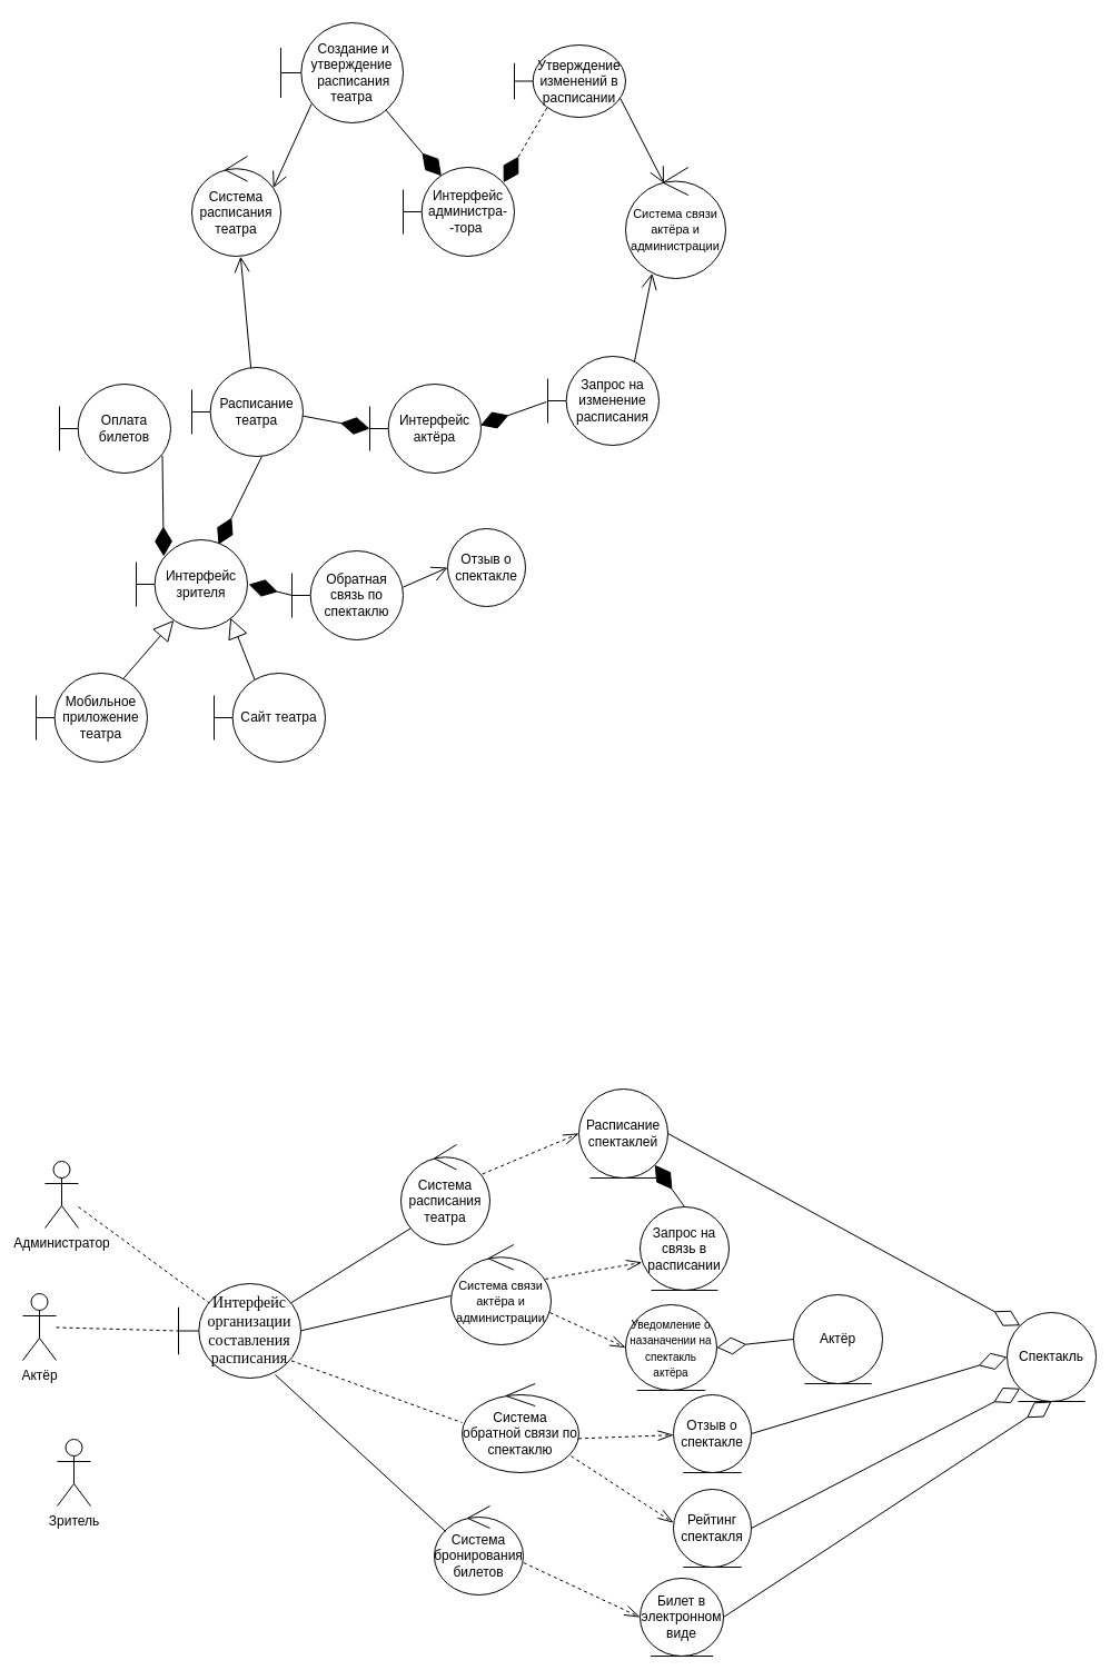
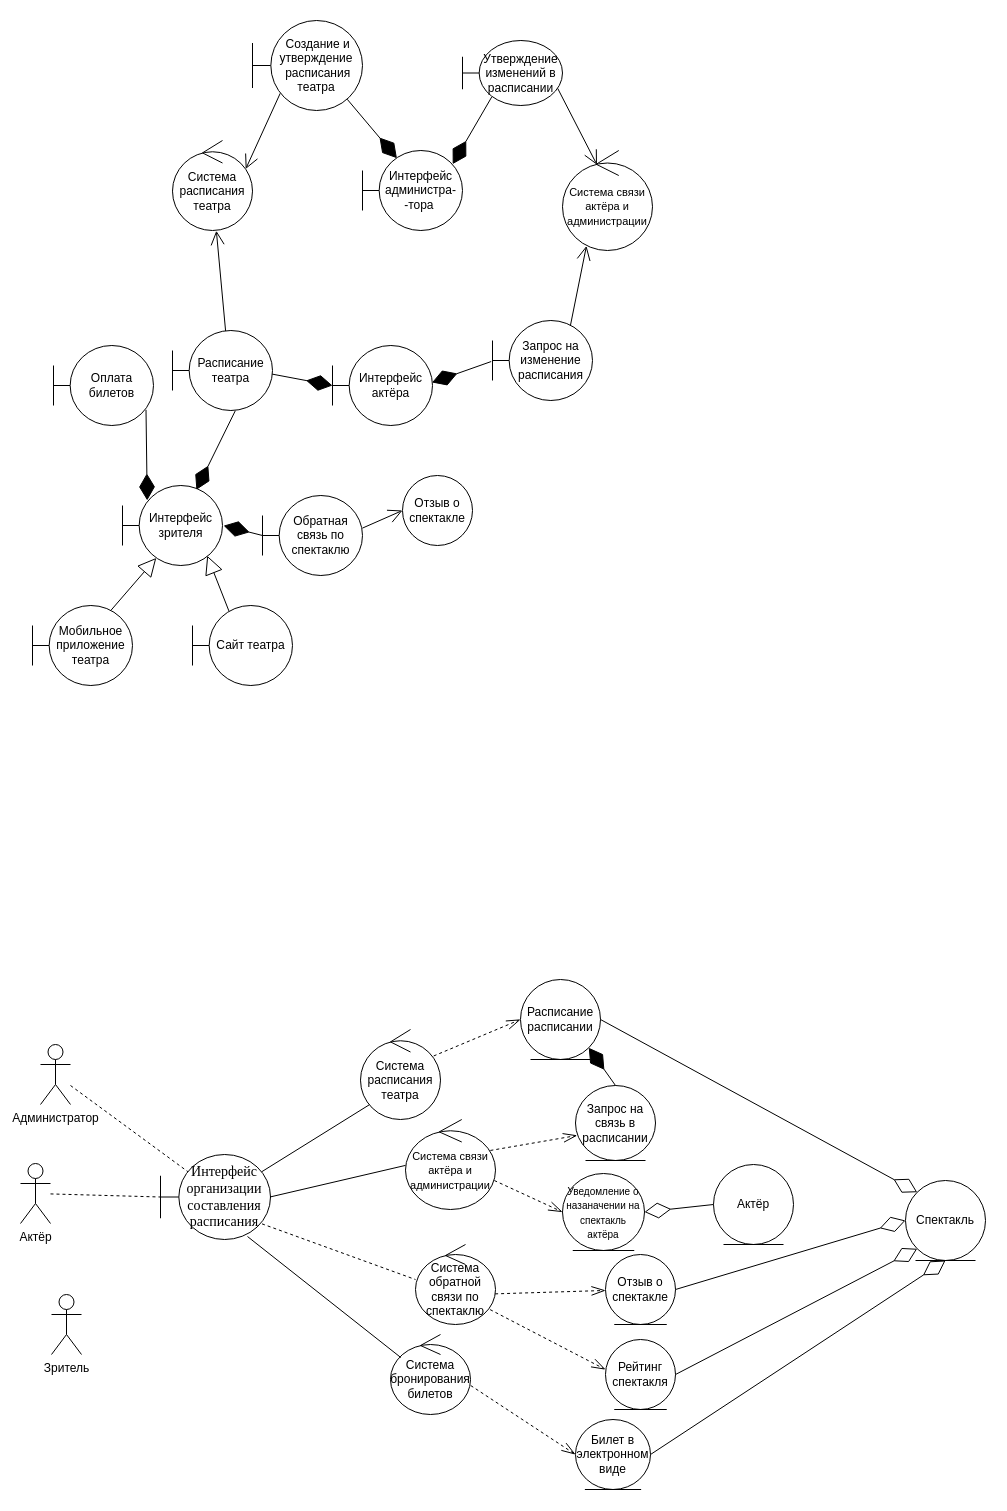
  <mxCell id="0" />
  <mxCell id="1" parent="0" />
  <mxCell id="2" value="Интерфейс зрителя" style="shape=umlBoundary;whiteSpace=wrap;html=1;" parent="1" vertex="1"><mxGeometry x="122" y="485" width="100" height="80" as="geometry" /></mxCell>
  <mxCell id="3" value="Интерфейс админис&lt;span style=&quot;background-color: transparent; color: light-dark(rgb(0, 0, 0), rgb(255, 255, 255));&quot;&gt;тра-&lt;/span&gt;&lt;div&gt;&lt;span style=&quot;background-color: transparent; color: light-dark(rgb(0, 0, 0), rgb(255, 255, 255));&quot;&gt;-тора&amp;nbsp;&lt;/span&gt;&lt;/div&gt;" style="shape=umlBoundary;whiteSpace=wrap;html=1;" parent="1" vertex="1"><mxGeometry x="362" y="150" width="100" height="80" as="geometry" /></mxCell>
  <mxCell id="4" value="Мобильное приложение&lt;div&gt;театра&lt;/div&gt;" style="shape=umlBoundary;whiteSpace=wrap;html=1;" parent="1" vertex="1"><mxGeometry x="32" y="605" width="100" height="80" as="geometry" /></mxCell>
  <mxCell id="5" value="Сайт театра" style="shape=umlBoundary;whiteSpace=wrap;html=1;" parent="1" vertex="1"><mxGeometry x="192" y="605" width="100" height="80" as="geometry" /></mxCell>
  <mxCell id="6" value="" style="endArrow=block;endSize=16;endFill=0;html=1;rounded=0;exitX=0.784;exitY=0.061;exitDx=0;exitDy=0;exitPerimeter=0;entryX=0.338;entryY=0.905;entryDx=0;entryDy=0;entryPerimeter=0;" parent="1" source="4" target="2" edge="1"><mxGeometry width="160" relative="1" as="geometry"><mxPoint x="92" y="465" as="sourcePoint" /><mxPoint x="252" y="465" as="targetPoint" /></mxGeometry></mxCell>
  <mxCell id="7" value="" style="endArrow=block;endSize=16;endFill=0;html=1;rounded=0;exitX=0.364;exitY=0.068;exitDx=0;exitDy=0;exitPerimeter=0;entryX=0.847;entryY=0.878;entryDx=0;entryDy=0;entryPerimeter=0;" parent="1" source="5" target="2" edge="1"><mxGeometry width="160" relative="1" as="geometry"><mxPoint x="130" y="630" as="sourcePoint" /><mxPoint x="167" y="566" as="targetPoint" /></mxGeometry></mxCell>
  <mxCell id="8" value="Обратная связь по спектаклю" style="shape=umlBoundary;whiteSpace=wrap;html=1;" parent="1" vertex="1"><mxGeometry x="262" y="495" width="100" height="80" as="geometry" /></mxCell>
  <mxCell id="9" value="Отзыв о спектакле" style="ellipse;whiteSpace=wrap;html=1;" parent="1" vertex="1"><mxGeometry x="402" y="475" width="70" height="70" as="geometry" /></mxCell>
  <mxCell id="10" value="" style="endArrow=diamondThin;endFill=1;endSize=24;html=1;rounded=0;exitX=0;exitY=0.5;exitDx=0;exitDy=0;exitPerimeter=0;entryX=1.011;entryY=0.502;entryDx=0;entryDy=0;entryPerimeter=0;" parent="1" source="8" target="2" edge="1"><mxGeometry width="160" relative="1" as="geometry"><mxPoint x="195" y="400" as="sourcePoint" /><mxPoint x="222" y="515" as="targetPoint" /></mxGeometry></mxCell>
  <mxCell id="11" value="" style="endArrow=open;endFill=1;endSize=12;html=1;rounded=0;entryX=0;entryY=0.5;entryDx=0;entryDy=0;exitX=0.999;exitY=0.408;exitDx=0;exitDy=0;exitPerimeter=0;" parent="1" source="8" target="9" edge="1"><mxGeometry width="160" relative="1" as="geometry"><mxPoint x="22" y="365" as="sourcePoint" /><mxPoint x="182" y="365" as="targetPoint" /></mxGeometry></mxCell>
  <mxCell id="12" value="Расписание театра" style="shape=umlBoundary;whiteSpace=wrap;html=1;" parent="1" vertex="1"><mxGeometry x="172" y="330" width="100" height="80" as="geometry" /></mxCell>
  <mxCell id="13" value="" style="endArrow=diamondThin;endFill=1;endSize=24;html=1;rounded=0;exitX=0.628;exitY=1.003;exitDx=0;exitDy=0;exitPerimeter=0;entryX=0.739;entryY=0.054;entryDx=0;entryDy=0;entryPerimeter=0;" parent="1" source="12" target="2" edge="1"><mxGeometry width="160" relative="1" as="geometry"><mxPoint x="456" y="511" as="sourcePoint" /><mxPoint x="170" y="485" as="targetPoint" /></mxGeometry></mxCell>
  <mxCell id="14" value="Система расписания театра" style="ellipse;shape=umlControl;whiteSpace=wrap;html=1;" parent="1" vertex="1"><mxGeometry x="172" y="140" width="80" height="90" as="geometry" /></mxCell>
  <mxCell id="15" value="" style="endArrow=open;endFill=1;endSize=12;html=1;rounded=0;entryX=0.548;entryY=1.003;entryDx=0;entryDy=0;entryPerimeter=0;exitX=0.531;exitY=0.006;exitDx=0;exitDy=0;exitPerimeter=0;" parent="1" source="12" target="14" edge="1"><mxGeometry width="160" relative="1" as="geometry"><mxPoint x="205" y="320" as="sourcePoint" /><mxPoint x="242" y="190" as="targetPoint" /></mxGeometry></mxCell>
  <mxCell id="16" value="&amp;nbsp;Создание и утверждение&lt;div&gt;&lt;span style=&quot;background-color: transparent; color: light-dark(rgb(0, 0, 0), rgb(255, 255, 255));&quot;&gt;&amp;nbsp;расписания театра&lt;/span&gt;&lt;/div&gt;" style="shape=umlBoundary;whiteSpace=wrap;html=1;" parent="1" vertex="1"><mxGeometry x="252" y="20" width="110" height="90" as="geometry" /></mxCell>
  <mxCell id="17" value="" style="endArrow=diamondThin;endFill=1;endSize=24;html=1;rounded=0;exitX=0.861;exitY=0.875;exitDx=0;exitDy=0;exitPerimeter=0;entryX=0.344;entryY=0.096;entryDx=0;entryDy=0;entryPerimeter=0;" parent="1" source="16" target="3" edge="1"><mxGeometry width="160" relative="1" as="geometry"><mxPoint x="252" y="370" as="sourcePoint" /><mxPoint x="346" y="200" as="targetPoint" /></mxGeometry></mxCell>
  <mxCell id="18" value="" style="endArrow=open;endFill=1;endSize=12;html=1;rounded=0;entryX=0.915;entryY=0.317;entryDx=0;entryDy=0;entryPerimeter=0;exitX=0.252;exitY=0.809;exitDx=0;exitDy=0;exitPerimeter=0;" parent="1" source="16" target="14" edge="1"><mxGeometry width="160" relative="1" as="geometry"><mxPoint x="302" y="460" as="sourcePoint" /><mxPoint x="462" y="460" as="targetPoint" /></mxGeometry></mxCell>
  <mxCell id="19" value="Интерфейс актёра" style="shape=umlBoundary;whiteSpace=wrap;html=1;" parent="1" vertex="1"><mxGeometry x="332" y="345" width="100" height="80" as="geometry" /></mxCell>
  <mxCell id="20" value="Утверждение изменений в расписании" style="shape=umlBoundary;whiteSpace=wrap;html=1;" parent="1" vertex="1"><mxGeometry x="462" y="40" width="100" height="65" as="geometry" /></mxCell>
  <mxCell id="21" value="&lt;font style=&quot;font-size: 11px;&quot;&gt;Система связи актёра и администрации&lt;/font&gt;" style="ellipse;shape=umlControl;whiteSpace=wrap;html=1;" parent="1" vertex="1"><mxGeometry x="562" y="150" width="90" height="100" as="geometry" /></mxCell>
- <mxCell id="22" value="" style="endArrow=diamondThin;endFill=1;endSize=24;html=1;rounded=0;exitX=0.292;exitY=0.87;exitDx=0;exitDy=0;exitPerimeter=0;entryX=0.902;entryY=0.17;entryDx=0;entryDy=0;entryPerimeter=0;dashed=1;" parent="1" source="20" target="3" edge="1"><mxGeometry width="160" relative="1" as="geometry"><mxPoint x="348" y="120" as="sourcePoint" /><mxPoint x="379" y="221" as="targetPoint" /></mxGeometry></mxCell>
+ <mxCell id="22" value="" style="endArrow=diamondThin;endFill=1;endSize=24;html=1;rounded=0;exitX=0.292;exitY=0.87;exitDx=0;exitDy=0;exitPerimeter=0;entryX=0.902;entryY=0.17;entryDx=0;entryDy=0;entryPerimeter=0;" parent="1" source="20" target="3" edge="1"><mxGeometry width="160" relative="1" as="geometry"><mxPoint x="348" y="120" as="sourcePoint" /><mxPoint x="379" y="221" as="targetPoint" /></mxGeometry></mxCell>
  <mxCell id="23" value="" style="endArrow=open;endFill=1;endSize=12;html=1;rounded=0;entryX=0.383;entryY=0.143;entryDx=0;entryDy=0;entryPerimeter=0;exitX=0.952;exitY=0.737;exitDx=0;exitDy=0;exitPerimeter=0;" parent="1" source="20" target="21" edge="1"><mxGeometry width="160" relative="1" as="geometry"><mxPoint x="482" y="170" as="sourcePoint" /><mxPoint x="492" y="240" as="targetPoint" /></mxGeometry></mxCell>
  <mxCell id="24" value="Запрос на изменение расписания" style="shape=umlBoundary;whiteSpace=wrap;html=1;" parent="1" vertex="1"><mxGeometry x="492" y="320" width="100" height="80" as="geometry" /></mxCell>
  <mxCell id="25" value="" style="endArrow=diamondThin;endFill=1;endSize=24;html=1;rounded=0;exitX=-0.013;exitY=0.513;exitDx=0;exitDy=0;exitPerimeter=0;entryX=0.995;entryY=0.462;entryDx=0;entryDy=0;entryPerimeter=0;" parent="1" source="24" target="19" edge="1"><mxGeometry width="160" relative="1" as="geometry"><mxPoint x="451" y="350" as="sourcePoint" /><mxPoint x="381" y="450" as="targetPoint" /></mxGeometry></mxCell>
  <mxCell id="26" value="" style="endArrow=diamondThin;endFill=1;endSize=24;html=1;rounded=0;exitX=0.996;exitY=0.545;exitDx=0;exitDy=0;exitPerimeter=0;entryX=0;entryY=0.5;entryDx=0;entryDy=0;entryPerimeter=0;" parent="1" source="12" target="19" edge="1"><mxGeometry width="160" relative="1" as="geometry"><mxPoint x="491" y="339" as="sourcePoint" /><mxPoint x="440" y="394" as="targetPoint" /></mxGeometry></mxCell>
  <mxCell id="27" value="" style="endArrow=open;endFill=1;endSize=12;html=1;rounded=0;entryX=0.266;entryY=0.954;entryDx=0;entryDy=0;entryPerimeter=0;exitX=0.779;exitY=0.064;exitDx=0;exitDy=0;exitPerimeter=0;" parent="1" source="24" target="21" edge="1"><mxGeometry width="160" relative="1" as="geometry"><mxPoint x="234" y="346" as="sourcePoint" /><mxPoint x="181" y="235" as="targetPoint" /></mxGeometry></mxCell>
  <mxCell id="28" value="Оплата билетов" style="shape=umlBoundary;whiteSpace=wrap;html=1;" parent="1" vertex="1"><mxGeometry x="53" y="345" width="100" height="80" as="geometry" /></mxCell>
  <mxCell id="29" value="" style="endArrow=diamondThin;endFill=1;endSize=24;html=1;rounded=0;exitX=0.925;exitY=0.804;exitDx=0;exitDy=0;exitPerimeter=0;entryX=0.247;entryY=0.186;entryDx=0;entryDy=0;entryPerimeter=0;" parent="1" source="28" target="2" edge="1"><mxGeometry width="160" relative="1" as="geometry"><mxPoint x="162" y="365" as="sourcePoint" /><mxPoint x="322" y="365" as="targetPoint" /></mxGeometry></mxCell>
  <mxCell id="30" value="Администратор" style="shape=umlActor;verticalLabelPosition=bottom;verticalAlign=top;html=1;" parent="1" vertex="1"><mxGeometry x="40" y="1044" width="30" height="60" as="geometry" /></mxCell>
  <mxCell id="31" value="Актёр" style="shape=umlActor;verticalLabelPosition=bottom;verticalAlign=top;html=1;" parent="1" vertex="1"><mxGeometry x="20" y="1163" width="30" height="60" as="geometry" /></mxCell>
  <mxCell id="32" value="Зритель" style="shape=umlActor;verticalLabelPosition=bottom;verticalAlign=top;html=1;" parent="1" vertex="1"><mxGeometry x="51" y="1294" width="30" height="60" as="geometry" /></mxCell>
  <mxCell id="33" value="&lt;div&gt;&lt;span style=&quot;font-family: &amp;quot;Times New Roman&amp;quot;, serif;&quot;&gt;&lt;font style=&quot;font-size: 14px;&quot;&gt;Интерфейс&lt;/font&gt;&lt;/span&gt;&lt;/div&gt;&lt;span style=&quot;font-family: &amp;quot;Times New Roman&amp;quot;, serif;&quot;&gt;&lt;font style=&quot;font-size: 14px;&quot;&gt;организации составления расписания&lt;/font&gt;&lt;br&gt;&lt;/span&gt;" style="shape=umlBoundary;whiteSpace=wrap;html=1;" parent="1" vertex="1"><mxGeometry x="160" y="1154" width="110" height="85" as="geometry" /></mxCell>
  <mxCell id="34" value="" style="endArrow=none;dashed=1;endFill=0;endSize=12;html=1;rounded=0;startFill=0;entryX=0.25;entryY=0.203;entryDx=0;entryDy=0;entryPerimeter=0;" parent="1" source="30" target="33" edge="1"><mxGeometry width="160" relative="1" as="geometry"><mxPoint x="230" y="1234" as="sourcePoint" /><mxPoint x="190" y="1174" as="targetPoint" /></mxGeometry></mxCell>
  <mxCell id="35" value="" style="endArrow=none;dashed=1;endFill=0;endSize=12;html=1;rounded=0;startFill=0;entryX=-0.001;entryY=0.5;entryDx=0;entryDy=0;entryPerimeter=0;" parent="1" source="31" target="33" edge="1"><mxGeometry width="160" relative="1" as="geometry"><mxPoint x="80" y="1095" as="sourcePoint" /><mxPoint x="198" y="1182" as="targetPoint" /></mxGeometry></mxCell>
  <mxCell id="36" value="Система расписания театра" style="ellipse;shape=umlControl;whiteSpace=wrap;html=1;" parent="1" vertex="1"><mxGeometry x="360" y="1029" width="80" height="90" as="geometry" /></mxCell>
  <mxCell id="37" value="&lt;font style=&quot;font-size: 11px;&quot;&gt;Система связи актёра и администрации&lt;/font&gt;" style="ellipse;shape=umlControl;whiteSpace=wrap;html=1;" parent="1" vertex="1"><mxGeometry x="405" y="1119" width="90" height="90" as="geometry" /></mxCell>
  <mxCell id="38" value="" style="endArrow=none;endFill=1;endSize=12;html=1;rounded=0;startFill=0;entryX=0.111;entryY=0.836;entryDx=0;entryDy=0;entryPerimeter=0;exitX=0.919;exitY=0.204;exitDx=0;exitDy=0;exitPerimeter=0;" parent="1" source="33" target="36" edge="1"><mxGeometry width="160" relative="1" as="geometry"><mxPoint x="200" y="1229" as="sourcePoint" /><mxPoint x="360" y="1229" as="targetPoint" /></mxGeometry></mxCell>
  <mxCell id="39" value="" style="endArrow=none;endFill=1;endSize=12;html=1;rounded=0;startFill=0;entryX=0;entryY=0.51;entryDx=0;entryDy=0;entryPerimeter=0;exitX=0.995;exitY=0.5;exitDx=0;exitDy=0;exitPerimeter=0;" parent="1" source="33" target="37" edge="1"><mxGeometry width="160" relative="1" as="geometry"><mxPoint x="271" y="1182" as="sourcePoint" /><mxPoint x="379" y="1114" as="targetPoint" /></mxGeometry></mxCell>
- <mxCell id="40" value="Система обратной связи по спектаклю" style="ellipse;shape=umlControl;whiteSpace=wrap;html=1;" parent="1" vertex="1"><mxGeometry x="415" y="1244" width="105" height="80" as="geometry" /></mxCell>
+ <mxCell id="40" value="Система обратной связи по спектаклю" style="ellipse;shape=umlControl;whiteSpace=wrap;html=1;" parent="1" vertex="1"><mxGeometry x="415" y="1244" width="80" height="80" as="geometry" /></mxCell>
  <mxCell id="41" value="" style="endArrow=openThin;dashed=1;endFill=0;endSize=12;html=1;rounded=0;exitX=0.995;exitY=0.617;exitDx=0;exitDy=0;exitPerimeter=0;" parent="1" source="40" target="42" edge="1"><mxGeometry width="160" relative="1" as="geometry"><mxPoint x="350" y="1299" as="sourcePoint" /><mxPoint x="570" y="1439" as="targetPoint" /></mxGeometry></mxCell>
  <mxCell id="42" value="Отзыв о спектакле" style="ellipse;shape=umlEntity;whiteSpace=wrap;html=1;" parent="1" vertex="1"><mxGeometry x="605" y="1254" width="70" height="70" as="geometry" /></mxCell>
  <mxCell id="43" value="" style="endArrow=openThin;dashed=1;endFill=0;endSize=12;html=1;rounded=0;exitX=0.915;exitY=0.294;exitDx=0;exitDy=0;exitPerimeter=0;entryX=0;entryY=0.5;entryDx=0;entryDy=0;" parent="1" source="36" target="44" edge="1"><mxGeometry width="160" relative="1" as="geometry"><mxPoint x="470" y="979" as="sourcePoint" /><mxPoint x="502.145" y="1031.922" as="targetPoint" /></mxGeometry></mxCell>
- <mxCell id="44" value="Расписание спектаклей" style="ellipse;shape=umlEntity;whiteSpace=wrap;html=1;" parent="1" vertex="1"><mxGeometry x="520" y="979" width="80" height="80" as="geometry" /></mxCell>
- <mxCell id="45" value="Система бронирования билетов" style="ellipse;shape=umlControl;whiteSpace=wrap;html=1;" parent="1" vertex="1"><mxGeometry x="390" y="1354" width="80" height="80" as="geometry" /></mxCell>
+ <mxCell id="44" value="Расписание расписании" style="ellipse;shape=umlEntity;whiteSpace=wrap;html=1;" parent="1" vertex="1"><mxGeometry x="520" y="979" width="80" height="80" as="geometry" /></mxCell>
+ <mxCell id="45" value="Система бронирования билетов" style="ellipse;shape=umlControl;whiteSpace=wrap;html=1;" parent="1" vertex="1"><mxGeometry x="390" y="1334" width="80" height="80" as="geometry" /></mxCell>
  <mxCell id="46" value="" style="endArrow=none;endFill=1;endSize=12;html=1;rounded=0;startFill=0;entryX=0;entryY=0.438;entryDx=0;entryDy=0;entryPerimeter=0;exitX=0.923;exitY=0.816;exitDx=0;exitDy=0;exitPerimeter=0;dashed=1;" parent="1" source="33" target="40" edge="1"><mxGeometry width="160" relative="1" as="geometry"><mxPoint x="279" y="1209" as="sourcePoint" /><mxPoint x="425" y="1210" as="targetPoint" /></mxGeometry></mxCell>
  <mxCell id="47" value="" style="endArrow=none;endFill=1;endSize=12;html=1;rounded=0;startFill=0;entryX=0.129;entryY=0.288;entryDx=0;entryDy=0;entryPerimeter=0;exitX=0.791;exitY=0.965;exitDx=0;exitDy=0;exitPerimeter=0;" parent="1" source="33" target="45" edge="1"><mxGeometry width="160" relative="1" as="geometry"><mxPoint x="272" y="1237" as="sourcePoint" /><mxPoint x="425" y="1304" as="targetPoint" /></mxGeometry></mxCell>
  <mxCell id="48" value="" style="endArrow=openThin;dashed=1;endFill=0;endSize=12;html=1;rounded=0;exitX=0.943;exitY=0.344;exitDx=0;exitDy=0;exitPerimeter=0;entryX=0.021;entryY=0.666;entryDx=0;entryDy=0;entryPerimeter=0;" parent="1" source="37" target="49" edge="1"><mxGeometry width="160" relative="1" as="geometry"><mxPoint x="530" y="1229.01" as="sourcePoint" /><mxPoint x="537" y="1115.5" as="targetPoint" /></mxGeometry></mxCell>
  <mxCell id="49" value="Запрос на связь в расписании" style="ellipse;shape=umlEntity;whiteSpace=wrap;html=1;" parent="1" vertex="1"><mxGeometry x="575" y="1085" width="80" height="75" as="geometry" /></mxCell>
  <mxCell id="50" value="" style="endArrow=openThin;dashed=1;endFill=0;endSize=12;html=1;rounded=0;exitX=0.987;exitY=0.678;exitDx=0;exitDy=0;exitPerimeter=0;entryX=0;entryY=0.5;entryDx=0;entryDy=0;" parent="1" source="37" target="57" edge="1"><mxGeometry width="160" relative="1" as="geometry"><mxPoint x="510" y="1174" as="sourcePoint" /><mxPoint x="570" y="1201" as="targetPoint" /></mxGeometry></mxCell>
  <mxCell id="51" value="" style="endArrow=openThin;dashed=1;endFill=0;endSize=12;html=1;rounded=0;exitX=1.003;exitY=0.638;exitDx=0;exitDy=0;exitPerimeter=0;entryX=0;entryY=0.5;entryDx=0;entryDy=0;" parent="1" source="45" target="54" edge="1"><mxGeometry width="160" relative="1" as="geometry"><mxPoint x="503" y="1309" as="sourcePoint" /><mxPoint x="540" y="1419" as="targetPoint" /></mxGeometry></mxCell>
  <mxCell id="52" value="Рейтинг спектакля" style="ellipse;shape=umlEntity;whiteSpace=wrap;html=1;" parent="1" vertex="1"><mxGeometry x="605" y="1339" width="70" height="70" as="geometry" /></mxCell>
  <mxCell id="53" value="" style="endArrow=openThin;dashed=1;endFill=0;endSize=12;html=1;rounded=0;exitX=0.933;exitY=0.814;exitDx=0;exitDy=0;exitPerimeter=0;entryX=0;entryY=0.429;entryDx=0;entryDy=0;entryPerimeter=0;" parent="1" source="40" target="52" edge="1"><mxGeometry width="160" relative="1" as="geometry"><mxPoint x="505" y="1303" as="sourcePoint" /><mxPoint x="605" y="1311" as="targetPoint" /></mxGeometry></mxCell>
  <mxCell id="54" value="Билет в электронном виде" style="ellipse;shape=umlEntity;whiteSpace=wrap;html=1;" parent="1" vertex="1"><mxGeometry x="575" y="1419" width="75" height="70" as="geometry" /></mxCell>
  <mxCell id="55" value="" style="endArrow=diamondThin;endFill=1;endSize=24;html=1;rounded=0;entryX=1;entryY=1;entryDx=0;entryDy=0;exitX=0.5;exitY=0;exitDx=0;exitDy=0;" edge="1" parent="1" source="49" target="44"><mxGeometry width="160" relative="1" as="geometry"><mxPoint x="672" y="1175" as="sourcePoint" /><mxPoint x="486" y="1187" as="targetPoint" /><Array as="points" /></mxGeometry></mxCell>
  <mxCell id="56" value="Актёр" style="ellipse;shape=umlEntity;whiteSpace=wrap;html=1;" vertex="1" parent="1"><mxGeometry x="713" y="1164" width="80" height="80" as="geometry" /></mxCell>
  <mxCell id="57" value="&lt;font style=&quot;font-size: 10px;&quot;&gt;Уведомление о назаначении на спектакль&lt;/font&gt;&lt;div&gt;&lt;font style=&quot;font-size: 10px;&quot;&gt;актёра&lt;/font&gt;&lt;/div&gt;" style="ellipse;shape=umlEntity;whiteSpace=wrap;html=1;" vertex="1" parent="1"><mxGeometry x="562" y="1173" width="82" height="77" as="geometry" /></mxCell>
  <mxCell id="58" value="" style="endArrow=diamondThin;endFill=0;endSize=24;html=1;rounded=0;entryX=1;entryY=0.5;entryDx=0;entryDy=0;exitX=0;exitY=0.5;exitDx=0;exitDy=0;" edge="1" parent="1" source="56" target="57"><mxGeometry width="160" relative="1" as="geometry"><mxPoint x="524" y="1228" as="sourcePoint" /><mxPoint x="684" y="1228" as="targetPoint" /></mxGeometry></mxCell>
  <mxCell id="59" value="Спектакль" style="ellipse;shape=umlEntity;whiteSpace=wrap;html=1;" vertex="1" parent="1"><mxGeometry x="905" y="1180" width="80" height="80" as="geometry" /></mxCell>
  <mxCell id="60" value="" style="endArrow=diamondThin;endFill=0;endSize=24;html=1;rounded=0;entryX=0;entryY=0.5;entryDx=0;entryDy=0;exitX=1;exitY=0.5;exitDx=0;exitDy=0;" edge="1" parent="1" source="42" target="59"><mxGeometry width="160" relative="1" as="geometry"><mxPoint x="752" y="1305" as="sourcePoint" /><mxPoint x="692" y="1302" as="targetPoint" /></mxGeometry></mxCell>
  <mxCell id="61" value="" style="endArrow=diamondThin;endFill=0;endSize=24;html=1;rounded=0;entryX=0;entryY=1;entryDx=0;entryDy=0;exitX=1;exitY=0.5;exitDx=0;exitDy=0;" edge="1" parent="1" source="52" target="59"><mxGeometry width="160" relative="1" as="geometry"><mxPoint x="675" y="1379" as="sourcePoint" /><mxPoint x="837" y="1369" as="targetPoint" /></mxGeometry></mxCell>
  <mxCell id="62" value="" style="endArrow=diamondThin;endFill=0;endSize=24;html=1;rounded=0;entryX=0;entryY=0;entryDx=0;entryDy=0;exitX=1;exitY=0.5;exitDx=0;exitDy=0;" edge="1" parent="1" source="44" target="59"><mxGeometry width="160" relative="1" as="geometry"><mxPoint x="685" y="1299" as="sourcePoint" /><mxPoint x="905" y="1245" as="targetPoint" /></mxGeometry></mxCell>
  <mxCell id="63" value="" style="endArrow=diamondThin;endFill=0;endSize=24;html=1;rounded=0;entryX=0.5;entryY=1;entryDx=0;entryDy=0;exitX=1;exitY=0.5;exitDx=0;exitDy=0;" edge="1" parent="1" source="54" target="59"><mxGeometry width="160" relative="1" as="geometry"><mxPoint x="685" y="1384" as="sourcePoint" /><mxPoint x="917" y="1273" as="targetPoint" /></mxGeometry></mxCell>
